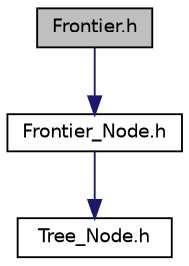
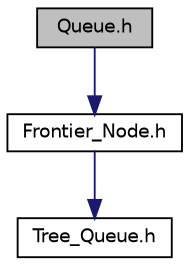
  digraph {
    node [color=black fillcolor=white fontname=Helvetica fontsize=10 shape=record style=filled]
    edge [color=midnightblue fontname=Helvetica fontsize=10 labelfontname=Helvetica labelfontsize=10 style=solid]
-   n1 [fillcolor=grey75 fontcolor=black height=0.2 label="Frontier.h" width=0.4]
+   n1 [fillcolor=grey75 fontcolor=black height=0.2 label="Queue.h" width=0.4]
    n2 [height=0.2 label="Frontier_Node.h" width=0.4]
-   n3 [height=0.2 label="Tree_Node.h" width=0.4]
+   n3 [height=0.2 label="Tree_Queue.h" width=0.4]
    n1 -> n2
    n2 -> n3
  }
